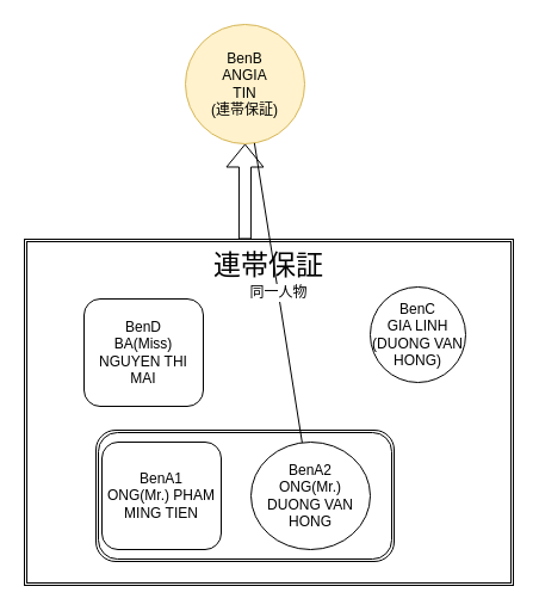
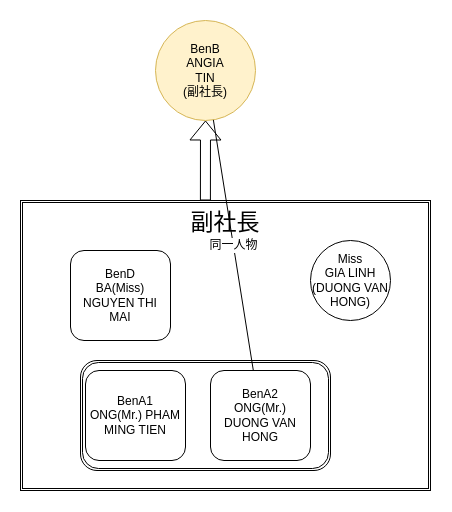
  <mxCell id="0" />
  <mxCell id="1" parent="0" />
- <mxCell id="2" value="連帯保証" style="shape=ext;double=1;rounded=0;whiteSpace=wrap;html=1;fontSize=23;verticalAlign=top;" vertex="1" parent="1"><mxGeometry x="20" y="200" width="410" height="290" as="geometry" /></mxCell>
+ <mxCell id="2" value="副社長" style="shape=ext;double=1;rounded=0;whiteSpace=wrap;html=1;fontSize=23;verticalAlign=top;" vertex="1" parent="1"><mxGeometry x="20" y="200" width="410" height="290" as="geometry" /></mxCell>
  <mxCell id="3" value="" style="shape=ext;double=1;rounded=1;whiteSpace=wrap;html=1;fontSize=12;" vertex="1" parent="1"><mxGeometry x="80" y="360" width="250" height="110" as="geometry" /></mxCell>
  <mxCell id="4" value="BenA1&lt;br style=&quot;font-size: 12px&quot;&gt;ONG(Mr.) PHAM MING TIEN" style="rounded=1;whiteSpace=wrap;html=1;fontSize=12;" vertex="1" parent="1"><mxGeometry x="85" y="370" width="100" height="90" as="geometry" /></mxCell>
- <mxCell id="5" value="BenA2&lt;br style=&quot;font-size: 12px&quot;&gt;ONG(Mr.) DUONG VAN HONG" style="ellipse;whiteSpace=wrap;html=1;fontSize=12;" vertex="1" parent="1"><mxGeometry x="210" y="370" width="100" height="90" as="geometry" /></mxCell>
- <mxCell id="6" value="&lt;span style=&quot;white-space: normal&quot;&gt;BenC&lt;/span&gt;&lt;br style=&quot;white-space: normal&quot;&gt;&lt;span style=&quot;white-space: normal&quot;&gt;GIA LINH&lt;/span&gt;&lt;br style=&quot;white-space: normal&quot;&gt;&lt;span style=&quot;white-space: normal&quot;&gt;(DUONG VAN HONG)&lt;/span&gt;" style="ellipse;whiteSpace=wrap;html=1;aspect=fixed;fontSize=12;" vertex="1" parent="1"><mxGeometry x="310" y="240" width="80" height="80" as="geometry" /></mxCell>
- <mxCell id="7" value="BenB&lt;br&gt;ANGIA&lt;br&gt;TIN&lt;br&gt;(連帯保証)" style="ellipse;whiteSpace=wrap;html=1;aspect=fixed;fontSize=12;fillColor=#fff2cc;strokeColor=#d6b656;" vertex="1" parent="1"><mxGeometry x="155" y="20" width="100" height="100" as="geometry" /></mxCell>
+ <mxCell id="5" value="BenA2&lt;br style=&quot;font-size: 12px&quot;&gt;ONG(Mr.) DUONG VAN HONG" style="rounded=1;whiteSpace=wrap;html=1;fontSize=12;" vertex="1" parent="1"><mxGeometry x="210" y="370" width="100" height="90" as="geometry" /></mxCell>
+ <mxCell id="6" value="&lt;span style=&quot;white-space: normal&quot;&gt;Miss&lt;/span&gt;&lt;br style=&quot;white-space: normal&quot;&gt;&lt;span style=&quot;white-space: normal&quot;&gt;GIA LINH&lt;/span&gt;&lt;br style=&quot;white-space: normal&quot;&gt;&lt;span style=&quot;white-space: normal&quot;&gt;(DUONG VAN HONG)&lt;/span&gt;" style="ellipse;whiteSpace=wrap;html=1;aspect=fixed;fontSize=12;" vertex="1" parent="1"><mxGeometry x="310" y="240" width="80" height="80" as="geometry" /></mxCell>
+ <mxCell id="7" value="BenB&lt;br&gt;ANGIA&lt;br&gt;TIN&lt;br&gt;(副社長)" style="ellipse;whiteSpace=wrap;html=1;aspect=fixed;fontSize=12;fillColor=#fff2cc;strokeColor=#d6b656;" vertex="1" parent="1"><mxGeometry x="155" y="20" width="100" height="100" as="geometry" /></mxCell>
  <mxCell id="8" value="同一人物" style="endArrow=none;html=1;fontSize=12;" edge="1" parent="1" source="5" target="7"><mxGeometry width="50" height="50" relative="1" as="geometry"><mxPoint x="280" y="340" as="sourcePoint" /><mxPoint x="330" y="290" as="targetPoint" /></mxGeometry></mxCell>
  <mxCell id="9" value="BenD&lt;br style=&quot;font-size: 12px&quot;&gt;BA(Miss)&lt;br&gt;NGUYEN THI MAI" style="rounded=1;whiteSpace=wrap;html=1;fontSize=12;" vertex="1" parent="1"><mxGeometry x="70" y="250" width="100" height="90" as="geometry" /></mxCell>
  <mxCell id="10" value="" style="shape=flexArrow;endArrow=classic;html=1;fontSize=23;exitX=0.451;exitY=0;exitDx=0;exitDy=0;exitPerimeter=0;" edge="1" parent="1" source="2" target="7"><mxGeometry width="50" height="50" relative="1" as="geometry"><mxPoint x="20" y="560" as="sourcePoint" /><mxPoint x="70" y="510" as="targetPoint" /></mxGeometry></mxCell>
